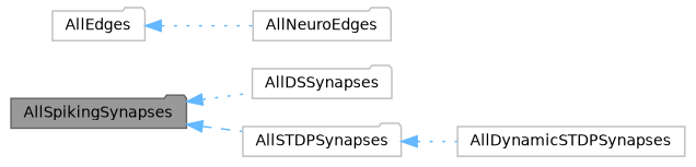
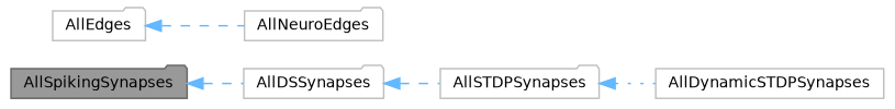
  digraph {
    rankdir=LR
    node [color=grey75 fillcolor=white fontname=Helvetica fontsize=10 shape=folder style=filled]
    edge [color=steelblue1 dir=back fontname=Helvetica fontsize=10 labelfontname=Helvetica labelfontsize=10 style=dashed]
    n1 [color=gray40 fillcolor=grey60 fontcolor=black height=0.2 label=AllSpikingSynapses width=0.4]
    n2 [height=0.2 label=AllDSSynapses width=0.4]
    n3 [height=0.2 label=AllSTDPSynapses width=0.4]
    n4 [height=0.2 label=AllDynamicSTDPSynapses shape=box width=0.4]
    n5 [height=0.2 label=AllNeuroEdges width=0.4]
    n6 [height=0.2 label=AllEdges width=0.4]
-   n1 -> n2 [style=dotted]
-   n1 -> n3
+   n1 -> n2
+   n2 -> n3
    n3 -> n4 [style=dotted]
-   n6 -> n5 [style=dotted]
+   n6 -> n5
  }
